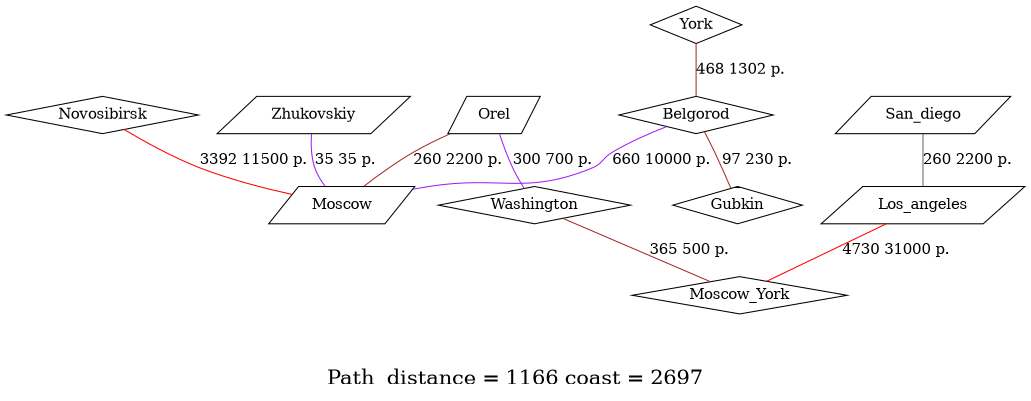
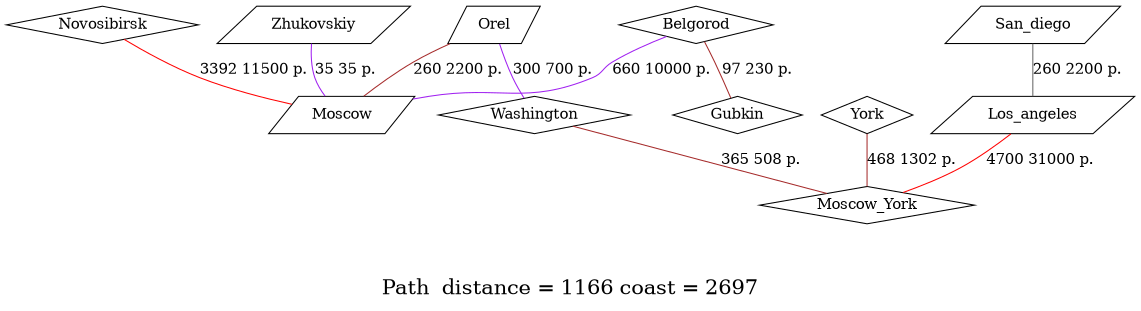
  graph {
    fontsize=20
    label="\n\n Path  distance = 1166 coast = 2697 "
    node [shape=diamond]
    edge [color=brown]
    Moscow [shape=parallelogram]
    Novosibirsk
    Zhukovskiy [shape=parallelogram]
    Belgorod
    Gubkin
    Orel [shape=parallelogram]
    Washington
    n8 [label=York]
    n9 [label=Moscow_York]
    Los_angeles [shape=parallelogram]
    San_diego [shape=parallelogram]
    Novosibirsk -- Moscow [color=red label="3392 11500 p."]
    Zhukovskiy -- Moscow [color=purple label="35 35 p."]
    Belgorod -- Moscow [color=purple label="660 10000 p."]
    Belgorod -- Gubkin [label="97 230 p."]
    Orel -- Moscow [label="260 2200 p."]
    Orel -- Washington [color=purple label="300 700 p."]
-   Washington -- n9 [label="365 500 p."]
-   n8 -- Belgorod [label="468 1302 p."]
-   Los_angeles -- n9 [color=red label="4730 31000 p."]
+   Washington -- n9 [label="365 508 p."]
+   n8 -- n9 [label="468 1302 p."]
+   Los_angeles -- n9 [color=red label="4700 31000 p."]
    San_diego -- Los_angeles [color=gray40 label="260 2200 p."]
  }
